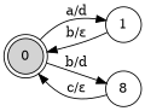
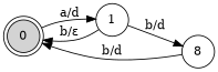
  digraph {
    rankdir=LR
    node [shape=circle]
    0 [fillcolor=lightgrey shape=doublecircle style=filled]
    1
    n3 [label=8]
    0 -> 1 [label="a/d"]
-   0 -> n3 [label="b/d"]
+   1 -> n3 [label="b/d"]
    1 -> 0 [label="b/ε"]
-   n3 -> 0 [label="c/ε"]
+   n3 -> 0 [label="b/d"]
  }
